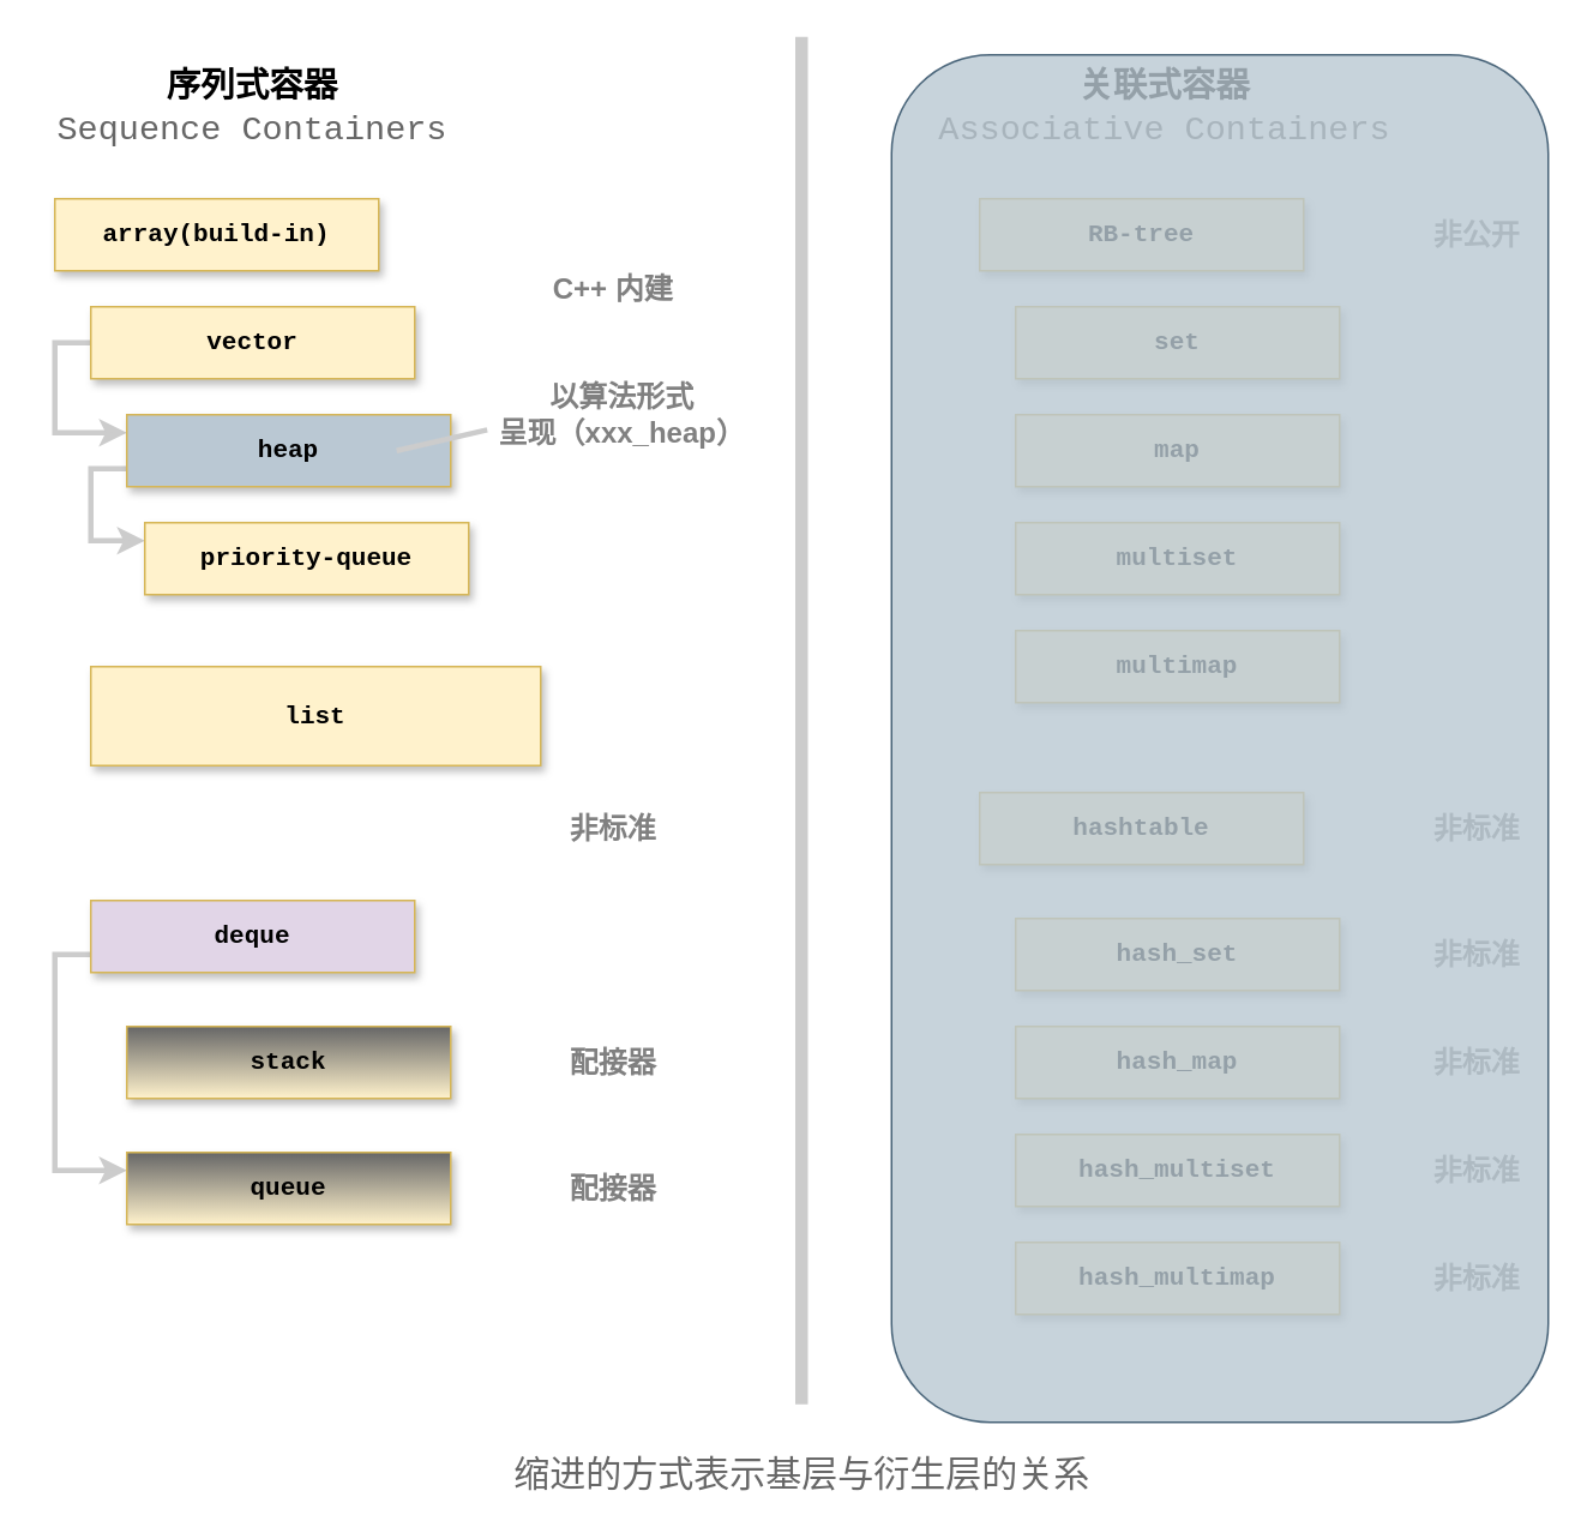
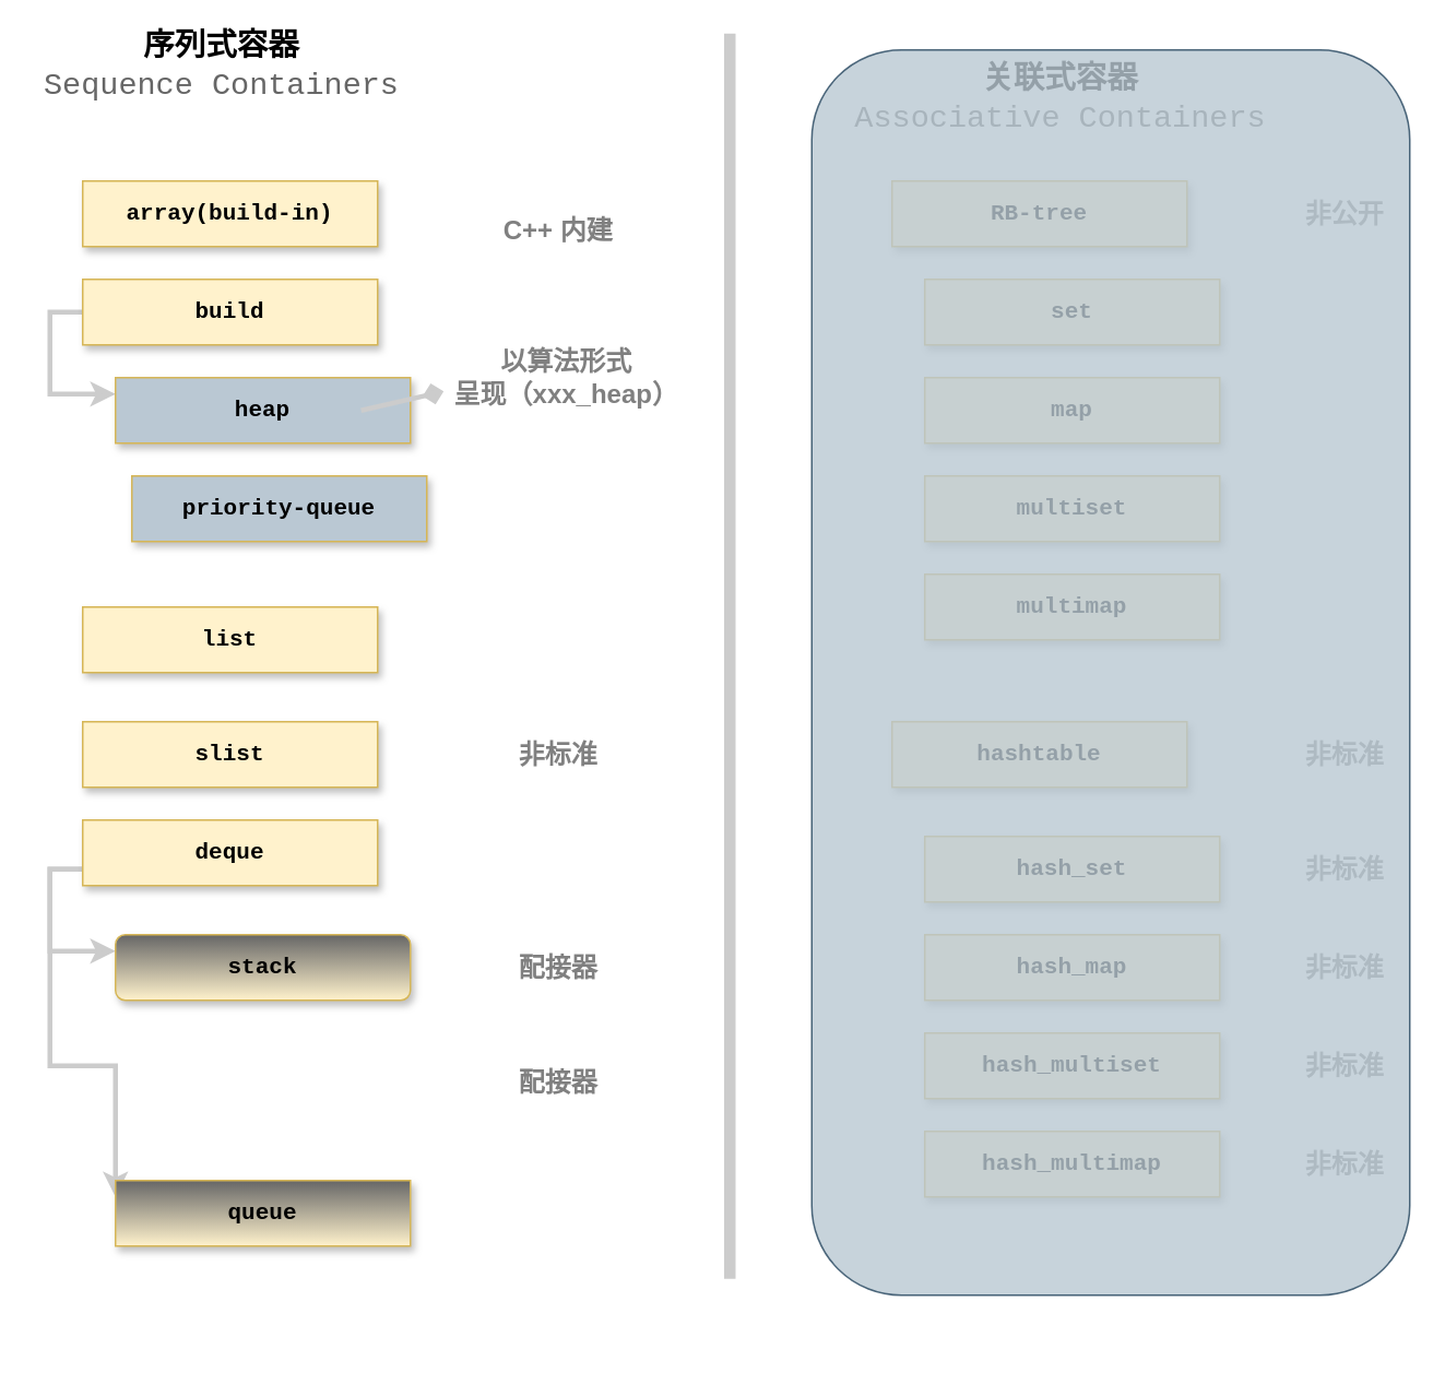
  <mxCell id="0" />
  <mxCell id="1" parent="0" />
- <mxCell id="2" value="&lt;b&gt;&lt;font style=&quot;font-size: 14px&quot; face=&quot;Courier New&quot;&gt;array(build-in)&lt;/font&gt;&lt;/b&gt;" style="rounded=0;whiteSpace=wrap;html=1;fillColor=#fff2cc;strokeColor=#d6b656;gradientDirection=north;shadow=1;" parent="1" vertex="1"><mxGeometry x="30" y="110" width="180" height="40" as="geometry" /></mxCell>
- <mxCell id="3" value="&lt;font face=&quot;Courier New&quot; style=&quot;font-size: 19px&quot;&gt;&lt;b&gt;序列式容器&lt;/b&gt;&lt;br&gt;&lt;font style=&quot;font-size: 19px&quot; color=&quot;#666666&quot;&gt;Sequence Containers&lt;/font&gt;&lt;br&gt;&lt;/font&gt;" style="text;html=1;strokeColor=none;fillColor=none;align=center;verticalAlign=middle;whiteSpace=wrap;rounded=0;" parent="1" vertex="1"><mxGeometry y="40" width="240" height="40" as="geometry" x="20" /></mxCell>
+ <mxCell id="2" value="&lt;b&gt;&lt;font style=&quot;font-size: 14px&quot; face=&quot;Courier New&quot;&gt;array(build-in)&lt;/font&gt;&lt;/b&gt;" style="rounded=0;whiteSpace=wrap;html=1;fillColor=#fff2cc;strokeColor=#d6b656;gradientDirection=north;shadow=1;" parent="1" vertex="1"><mxGeometry x="50" y="110" width="180" height="40" as="geometry" /></mxCell>
+ <mxCell id="3" value="&lt;font face=&quot;Courier New&quot; style=&quot;font-size: 19px&quot;&gt;&lt;b&gt;序列式容器&lt;/b&gt;&lt;br&gt;&lt;font style=&quot;font-size: 19px&quot; color=&quot;#666666&quot;&gt;Sequence Containers&lt;/font&gt;&lt;br&gt;&lt;/font&gt;" style="text;html=1;strokeColor=none;fillColor=none;align=center;verticalAlign=middle;whiteSpace=wrap;rounded=0;" parent="1" vertex="1"><mxGeometry x="15" y="20" width="240" height="40" as="geometry" /></mxCell>
  <mxCell id="4" value="&lt;font face=&quot;Courier New&quot; style=&quot;font-size: 19px&quot;&gt;&lt;b&gt;关联式容器&lt;/b&gt;&lt;br&gt;&lt;font style=&quot;font-size: 19px&quot; color=&quot;#666666&quot;&gt;Associative Containers&lt;/font&gt;&lt;br&gt;&lt;/font&gt;" style="text;html=1;strokeColor=none;fillColor=none;align=center;verticalAlign=middle;whiteSpace=wrap;rounded=0;" parent="1" vertex="1"><mxGeometry x="514" y="40" width="266" height="40" as="geometry" /></mxCell>
  <mxCell id="5" style="edgeStyle=orthogonalEdgeStyle;rounded=0;orthogonalLoop=1;jettySize=auto;html=1;exitX=0;exitY=0.5;exitDx=0;exitDy=0;entryX=0;entryY=0.25;entryDx=0;entryDy=0;strokeColor=#CCCCCC;strokeWidth=3;" parent="1" source="6" target="8" edge="1"><mxGeometry relative="1" as="geometry" /></mxCell>
- <mxCell id="6" value="&lt;b&gt;&lt;font style=&quot;font-size: 14px&quot; face=&quot;Courier New&quot;&gt;vector&lt;/font&gt;&lt;/b&gt;" style="rounded=0;whiteSpace=wrap;html=1;fillColor=#fff2cc;strokeColor=#d6b656;gradientDirection=north;shadow=1;" parent="1" vertex="1"><mxGeometry x="50" y="170" width="180" height="40" as="geometry" /></mxCell>
- <mxCell id="7" style="edgeStyle=orthogonalEdgeStyle;rounded=0;orthogonalLoop=1;jettySize=auto;html=1;exitX=0;exitY=0.75;exitDx=0;exitDy=0;entryX=0;entryY=0.25;entryDx=0;entryDy=0;strokeColor=#CCCCCC;strokeWidth=3;" parent="1" source="8" target="9" edge="1"><mxGeometry relative="1" as="geometry" /></mxCell>
+ <mxCell id="6" value="&lt;b&gt;&lt;font style=&quot;font-size: 14px&quot; face=&quot;Courier New&quot;&gt;build&lt;/font&gt;&lt;/b&gt;" style="rounded=0;whiteSpace=wrap;html=1;fillColor=#fff2cc;strokeColor=#d6b656;gradientDirection=north;shadow=1;" parent="1" vertex="1"><mxGeometry x="50" y="170" width="180" height="40" as="geometry" /></mxCell>
  <mxCell id="8" value="&lt;b&gt;&lt;font style=&quot;font-size: 14px&quot; face=&quot;Courier New&quot;&gt;heap&lt;/font&gt;&lt;/b&gt;" style="rounded=0;whiteSpace=wrap;html=1;fillColor=#bac8d3;strokeColor=#d6b656;gradientDirection=north;shadow=1;" parent="1" vertex="1"><mxGeometry x="70" y="230" width="180" height="40" as="geometry" /></mxCell>
- <mxCell id="9" value="&lt;b&gt;&lt;font style=&quot;font-size: 14px&quot; face=&quot;Courier New&quot;&gt;priority-queue&lt;/font&gt;&lt;/b&gt;" style="rounded=0;whiteSpace=wrap;html=1;fillColor=#fff2cc;strokeColor=#d6b656;gradientDirection=north;shadow=1;" parent="1" vertex="1"><mxGeometry x="80" y="290" width="180" height="40" as="geometry" /></mxCell>
- <mxCell id="10" value="&lt;b&gt;&lt;font style=&quot;font-size: 14px&quot; face=&quot;Courier New&quot;&gt;list&lt;/font&gt;&lt;/b&gt;" style="rounded=0;whiteSpace=wrap;html=1;fillColor=#fff2cc;strokeColor=#d6b656;gradientDirection=north;shadow=1;" parent="1" vertex="1"><mxGeometry x="50" y="370" width="250" height="55" as="geometry" /></mxCell>
+ <mxCell id="9" value="&lt;b&gt;&lt;font style=&quot;font-size: 14px&quot; face=&quot;Courier New&quot;&gt;priority-queue&lt;/font&gt;&lt;/b&gt;" style="rounded=0;whiteSpace=wrap;html=1;fillColor=#bac8d3;strokeColor=#d6b656;gradientDirection=north;shadow=1;" parent="1" vertex="1"><mxGeometry x="80" y="290" width="180" height="40" as="geometry" /></mxCell>
+ <mxCell id="10" value="&lt;b&gt;&lt;font style=&quot;font-size: 14px&quot; face=&quot;Courier New&quot;&gt;list&lt;/font&gt;&lt;/b&gt;" style="rounded=0;whiteSpace=wrap;html=1;fillColor=#fff2cc;strokeColor=#d6b656;gradientDirection=north;shadow=1;" parent="1" vertex="1"><mxGeometry x="50" y="370" width="180" height="40" as="geometry" /></mxCell>
+ <mxCell id="11" value="&lt;b&gt;&lt;font style=&quot;font-size: 14px&quot; face=&quot;Courier New&quot;&gt;slist&lt;/font&gt;&lt;/b&gt;" style="rounded=0;whiteSpace=wrap;html=1;fillColor=#fff2cc;strokeColor=#d6b656;gradientDirection=north;shadow=1;" parent="1" vertex="1"><mxGeometry x="50" y="440" width="180" height="40" as="geometry" /></mxCell>
+ <mxCell id="12" style="edgeStyle=orthogonalEdgeStyle;rounded=0;orthogonalLoop=1;jettySize=auto;html=1;exitX=0;exitY=0.75;exitDx=0;exitDy=0;entryX=0;entryY=0.25;entryDx=0;entryDy=0;strokeColor=#CCCCCC;strokeWidth=3;" parent="1" source="14" target="15" edge="1"><mxGeometry relative="1" as="geometry" /></mxCell>
  <mxCell id="13" style="edgeStyle=orthogonalEdgeStyle;rounded=0;orthogonalLoop=1;jettySize=auto;html=1;entryX=0;entryY=0.25;entryDx=0;entryDy=0;strokeColor=#CCCCCC;strokeWidth=3;" parent="1" source="14" target="16" edge="1"><mxGeometry relative="1" as="geometry"><Array as="points"><mxPoint x="30" y="530" /><mxPoint x="30" y="650" /></Array></mxGeometry></mxCell>
- <mxCell id="14" value="&lt;b&gt;&lt;font style=&quot;font-size: 14px&quot; face=&quot;Courier New&quot;&gt;deque&lt;/font&gt;&lt;/b&gt;" style="rounded=0;whiteSpace=wrap;html=1;fillColor=#e1d5e7;strokeColor=#d6b656;gradientDirection=north;shadow=1;" parent="1" vertex="1"><mxGeometry x="50" y="500" width="180" height="40" as="geometry" /></mxCell>
- <mxCell id="15" value="&lt;b&gt;&lt;font style=&quot;font-size: 14px&quot; face=&quot;Courier New&quot;&gt;stack&lt;/font&gt;&lt;/b&gt;" style="rounded=0;whiteSpace=wrap;html=1;fillColor=#fff2cc;strokeColor=#d6b656;gradientDirection=north;shadow=1;gradientColor=#666666;" parent="1" vertex="1"><mxGeometry x="70" y="570" width="180" height="40" as="geometry" /></mxCell>
- <mxCell id="16" value="&lt;b&gt;&lt;font style=&quot;font-size: 14px&quot; face=&quot;Courier New&quot;&gt;queue&lt;/font&gt;&lt;/b&gt;" style="rounded=0;whiteSpace=wrap;html=1;fillColor=#fff2cc;strokeColor=#d6b656;gradientDirection=north;shadow=1;gradientColor=#666666;" parent="1" vertex="1"><mxGeometry x="70" y="640" width="180" height="40" as="geometry" /></mxCell>
- <mxCell id="17" value="&lt;b&gt;&lt;font color=&quot;#808080&quot; style=&quot;font-size: 16px&quot;&gt;C++ 内建&lt;/font&gt;&lt;/b&gt;" style="text;html=1;align=center;verticalAlign=middle;resizable=0;points=[];autosize=1;" parent="1" vertex="1"><mxGeometry x="300" y="150" width="80" height="20" as="geometry" /></mxCell>
- <mxCell id="18" value="" style="endArrow=none;html=1;strokeColor=#CCCCCC;strokeWidth=3;exitX=0.833;exitY=0.5;exitDx=0;exitDy=0;exitPerimeter=0;entryX=0.002;entryY=0.71;entryDx=0;entryDy=0;entryPerimeter=0;" parent="1" source="8" target="19" edge="1"><mxGeometry width="50" height="50" relative="1" as="geometry"><mxPoint x="270" y="240" as="sourcePoint" /><mxPoint x="270" y="220" as="targetPoint" /></mxGeometry></mxCell>
+ <mxCell id="14" value="&lt;b&gt;&lt;font style=&quot;font-size: 14px&quot; face=&quot;Courier New&quot;&gt;deque&lt;/font&gt;&lt;/b&gt;" style="rounded=0;whiteSpace=wrap;html=1;fillColor=#fff2cc;strokeColor=#d6b656;gradientDirection=north;shadow=1;" parent="1" vertex="1"><mxGeometry x="50" y="500" width="180" height="40" as="geometry" /></mxCell>
+ <mxCell id="15" value="&lt;b&gt;&lt;font style=&quot;font-size: 14px&quot; face=&quot;Courier New&quot;&gt;stack&lt;/font&gt;&lt;/b&gt;" style="whiteSpace=wrap;html=1;fillColor=#fff2cc;strokeColor=#d6b656;gradientDirection=north;shadow=1;gradientColor=#666666;rounded=1;" parent="1" vertex="1"><mxGeometry x="70" y="570" width="180" height="40" as="geometry" /></mxCell>
+ <mxCell id="16" value="&lt;b&gt;&lt;font style=&quot;font-size: 14px&quot; face=&quot;Courier New&quot;&gt;queue&lt;/font&gt;&lt;/b&gt;" style="rounded=0;whiteSpace=wrap;html=1;fillColor=#fff2cc;strokeColor=#d6b656;gradientDirection=north;shadow=1;gradientColor=#666666;" parent="1" vertex="1"><mxGeometry x="70" y="720" width="180" height="40" as="geometry" /></mxCell>
+ <mxCell id="17" value="&lt;b&gt;&lt;font color=&quot;#808080&quot; style=&quot;font-size: 16px&quot;&gt;C++ 内建&lt;/font&gt;&lt;/b&gt;" style="text;html=1;align=center;verticalAlign=middle;resizable=0;points=[];autosize=1;" parent="1" vertex="1"><mxGeometry x="300" y="130" width="80" height="20" as="geometry" /></mxCell>
+ <mxCell id="18" value="" style="endArrow=diamond;html=1;strokeColor=#CCCCCC;strokeWidth=3;exitX=0.833;exitY=0.5;exitDx=0;exitDy=0;exitPerimeter=0;entryX=0.002;entryY=0.71;entryDx=0;entryDy=0;entryPerimeter=0;" parent="1" source="8" target="19" edge="1"><mxGeometry width="50" height="50" relative="1" as="geometry"><mxPoint x="270" y="240" as="sourcePoint" /><mxPoint x="270" y="220" as="targetPoint" /></mxGeometry></mxCell>
  <mxCell id="19" value="&lt;font color=&quot;#808080&quot;&gt;&lt;span style=&quot;font-size: 16px&quot;&gt;&lt;b&gt;以算法形式&lt;br&gt;呈现（xxx_heap）&lt;br&gt;&lt;/b&gt;&lt;/span&gt;&lt;/font&gt;" style="text;html=1;align=center;verticalAlign=middle;resizable=0;points=[];autosize=1;" parent="1" vertex="1"><mxGeometry x="270" y="210" width="150" height="40" as="geometry" /></mxCell>
  <mxCell id="20" value="&lt;font color=&quot;#808080&quot;&gt;&lt;span style=&quot;font-size: 16px&quot;&gt;&lt;b&gt;非标准&lt;/b&gt;&lt;/span&gt;&lt;/font&gt;" style="text;html=1;align=center;verticalAlign=middle;resizable=0;points=[];autosize=1;" parent="1" vertex="1"><mxGeometry x="310" y="450" width="60" height="20" as="geometry" /></mxCell>
  <mxCell id="21" value="&lt;b&gt;&lt;font color=&quot;#808080&quot; style=&quot;font-size: 16px&quot;&gt;配接器&lt;/font&gt;&lt;/b&gt;" style="text;html=1;align=center;verticalAlign=middle;resizable=0;points=[];autosize=1;" parent="1" vertex="1"><mxGeometry x="310" y="580" width="60" height="20" as="geometry" /></mxCell>
  <mxCell id="22" value="&lt;b&gt;&lt;font color=&quot;#808080&quot; style=&quot;font-size: 16px&quot;&gt;配接器&lt;/font&gt;&lt;/b&gt;" style="text;html=1;align=center;verticalAlign=middle;resizable=0;points=[];autosize=1;" parent="1" vertex="1"><mxGeometry x="310" y="650" width="60" height="20" as="geometry" /></mxCell>
  <mxCell id="23" value="&lt;b&gt;&lt;font style=&quot;font-size: 14px&quot; face=&quot;Courier New&quot;&gt;RB-tree&lt;/font&gt;&lt;/b&gt;" style="rounded=0;whiteSpace=wrap;html=1;fillColor=#fff2cc;strokeColor=#d6b656;gradientDirection=north;shadow=1;" parent="1" vertex="1"><mxGeometry x="544" y="110" width="180" height="40" as="geometry" /></mxCell>
  <mxCell id="24" value="&lt;b&gt;&lt;font style=&quot;font-size: 14px&quot; face=&quot;Courier New&quot;&gt;set&lt;/font&gt;&lt;/b&gt;" style="rounded=0;whiteSpace=wrap;html=1;fillColor=#fff2cc;strokeColor=#d6b656;gradientDirection=north;shadow=1;" parent="1" vertex="1"><mxGeometry x="564" y="170" width="180" height="40" as="geometry" /></mxCell>
  <mxCell id="25" value="&lt;b&gt;&lt;font style=&quot;font-size: 14px&quot; face=&quot;Courier New&quot;&gt;map&lt;/font&gt;&lt;/b&gt;" style="rounded=0;whiteSpace=wrap;html=1;fillColor=#fff2cc;strokeColor=#d6b656;gradientDirection=north;shadow=1;" parent="1" vertex="1"><mxGeometry x="564" y="230" width="180" height="40" as="geometry" /></mxCell>
  <mxCell id="26" value="&lt;b&gt;&lt;font style=&quot;font-size: 14px&quot; face=&quot;Courier New&quot;&gt;multiset&lt;/font&gt;&lt;/b&gt;" style="rounded=0;whiteSpace=wrap;html=1;fillColor=#fff2cc;strokeColor=#d6b656;gradientDirection=north;shadow=1;" parent="1" vertex="1"><mxGeometry x="564" y="290" width="180" height="40" as="geometry" /></mxCell>
  <mxCell id="27" value="&lt;b&gt;&lt;font style=&quot;font-size: 14px&quot; face=&quot;Courier New&quot;&gt;multimap&lt;/font&gt;&lt;/b&gt;" style="rounded=0;whiteSpace=wrap;html=1;fillColor=#fff2cc;strokeColor=#d6b656;gradientDirection=north;shadow=1;" parent="1" vertex="1"><mxGeometry x="564" y="350" width="180" height="40" as="geometry" /></mxCell>
  <mxCell id="28" value="&lt;b&gt;&lt;font style=&quot;font-size: 14px&quot; face=&quot;Courier New&quot;&gt;hashtable&lt;/font&gt;&lt;/b&gt;" style="rounded=0;whiteSpace=wrap;html=1;fillColor=#fff2cc;strokeColor=#d6b656;gradientDirection=north;shadow=1;" parent="1" vertex="1"><mxGeometry x="544" y="440" width="180" height="40" as="geometry" /></mxCell>
  <mxCell id="29" value="&lt;b&gt;&lt;font style=&quot;font-size: 14px&quot; face=&quot;Courier New&quot;&gt;hash_set&lt;/font&gt;&lt;/b&gt;" style="rounded=0;whiteSpace=wrap;html=1;fillColor=#fff2cc;strokeColor=#d6b656;gradientDirection=north;shadow=1;" parent="1" vertex="1"><mxGeometry x="564" y="510" width="180" height="40" as="geometry" /></mxCell>
  <mxCell id="30" value="&lt;b&gt;&lt;font style=&quot;font-size: 14px&quot; face=&quot;Courier New&quot;&gt;hash_map&lt;/font&gt;&lt;/b&gt;" style="rounded=0;whiteSpace=wrap;html=1;fillColor=#fff2cc;strokeColor=#d6b656;gradientDirection=north;shadow=1;" parent="1" vertex="1"><mxGeometry x="564" y="570" width="180" height="40" as="geometry" /></mxCell>
  <mxCell id="31" value="&lt;b&gt;&lt;font style=&quot;font-size: 14px&quot; face=&quot;Courier New&quot;&gt;hash_multiset&lt;/font&gt;&lt;/b&gt;" style="rounded=0;whiteSpace=wrap;html=1;fillColor=#fff2cc;strokeColor=#d6b656;gradientDirection=north;shadow=1;" parent="1" vertex="1"><mxGeometry x="564" y="630" width="180" height="40" as="geometry" /></mxCell>
  <mxCell id="32" value="&lt;b&gt;&lt;font style=&quot;font-size: 14px&quot; face=&quot;Courier New&quot;&gt;hash_multimap&lt;/font&gt;&lt;/b&gt;" style="rounded=0;whiteSpace=wrap;html=1;fillColor=#fff2cc;strokeColor=#d6b656;gradientDirection=north;shadow=1;" parent="1" vertex="1"><mxGeometry x="564" y="690" width="180" height="40" as="geometry" /></mxCell>
  <mxCell id="33" value="" style="endArrow=none;html=1;strokeColor=#CCCCCC;strokeWidth=7;" parent="1" edge="1"><mxGeometry width="50" height="50" relative="1" as="geometry"><mxPoint x="445" y="780" as="sourcePoint" /><mxPoint x="445" y="20" as="targetPoint" /></mxGeometry></mxCell>
  <mxCell id="34" value="&lt;b&gt;&lt;font color=&quot;#808080&quot; style=&quot;font-size: 16px&quot;&gt;非公开&lt;/font&gt;&lt;/b&gt;" style="text;html=1;align=center;verticalAlign=middle;resizable=0;points=[];autosize=1;" parent="1" vertex="1"><mxGeometry x="790" y="120" width="60" height="20" as="geometry" /></mxCell>
  <mxCell id="35" value="&lt;b&gt;&lt;font color=&quot;#808080&quot; style=&quot;font-size: 16px&quot;&gt;非标准&lt;/font&gt;&lt;/b&gt;" style="text;html=1;align=center;verticalAlign=middle;resizable=0;points=[];autosize=1;" parent="1" vertex="1"><mxGeometry x="790" y="450" width="60" height="20" as="geometry" /></mxCell>
  <mxCell id="36" value="&lt;b&gt;&lt;font color=&quot;#808080&quot; style=&quot;font-size: 16px&quot;&gt;非标准&lt;/font&gt;&lt;/b&gt;" style="text;html=1;align=center;verticalAlign=middle;resizable=0;points=[];autosize=1;" parent="1" vertex="1"><mxGeometry x="790" y="520" width="60" height="20" as="geometry" /></mxCell>
  <mxCell id="37" value="&lt;b&gt;&lt;font color=&quot;#808080&quot; style=&quot;font-size: 16px&quot;&gt;非标准&lt;/font&gt;&lt;/b&gt;" style="text;html=1;align=center;verticalAlign=middle;resizable=0;points=[];autosize=1;" parent="1" vertex="1"><mxGeometry x="790" y="580" width="60" height="20" as="geometry" /></mxCell>
  <mxCell id="38" value="&lt;b&gt;&lt;font color=&quot;#808080&quot; style=&quot;font-size: 16px&quot;&gt;非标准&lt;/font&gt;&lt;/b&gt;" style="text;html=1;align=center;verticalAlign=middle;resizable=0;points=[];autosize=1;" parent="1" vertex="1"><mxGeometry x="790" y="640" width="60" height="20" as="geometry" /></mxCell>
  <mxCell id="39" value="&lt;b&gt;&lt;font color=&quot;#808080&quot; style=&quot;font-size: 16px&quot;&gt;非标准&lt;/font&gt;&lt;/b&gt;" style="text;html=1;align=center;verticalAlign=middle;resizable=0;points=[];autosize=1;" parent="1" vertex="1"><mxGeometry x="790" y="700" width="60" height="20" as="geometry" /></mxCell>
- <mxCell id="40" value="&lt;font style=&quot;font-size: 20px&quot; face=&quot;Courier New&quot; color=&quot;#666666&quot;&gt;缩进的方式表示基层与衍生层的关系&lt;/font&gt;" style="text;html=1;align=center;verticalAlign=middle;resizable=0;points=[];autosize=1;" parent="1" vertex="1"><mxGeometry x="275" y="810" width="340" height="20" as="geometry" /></mxCell>
  <mxCell id="41" value="" style="rounded=1;whiteSpace=wrap;html=1;fillColor=#bac8d3;strokeColor=#23445d;opacity=80;" parent="1" vertex="1"><mxGeometry x="495" y="30" width="365" height="760" as="geometry" /></mxCell>
